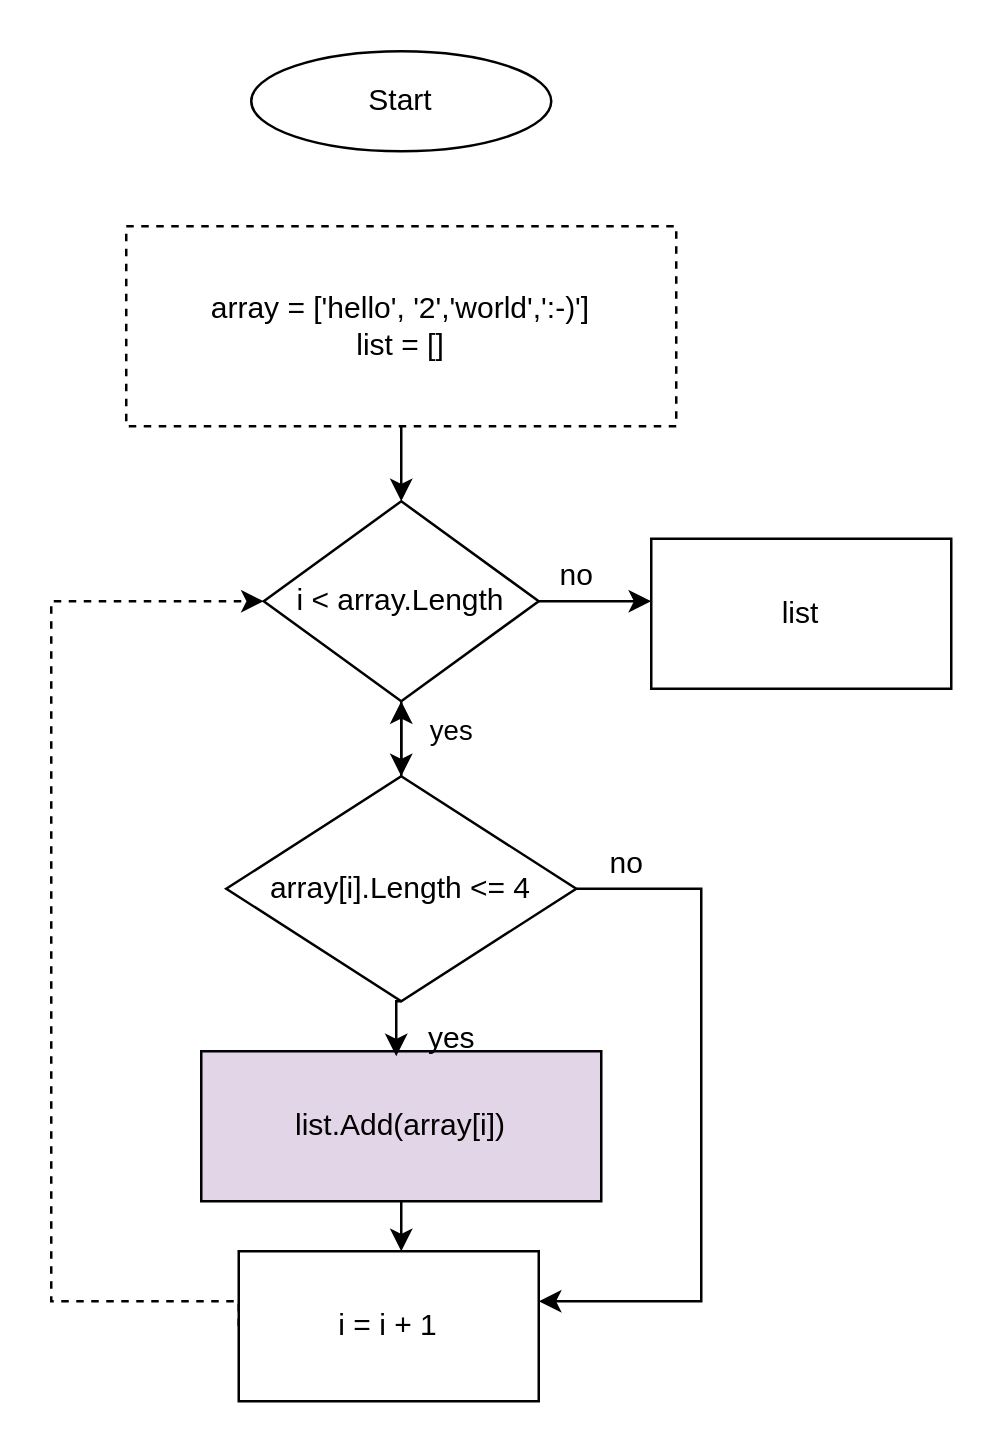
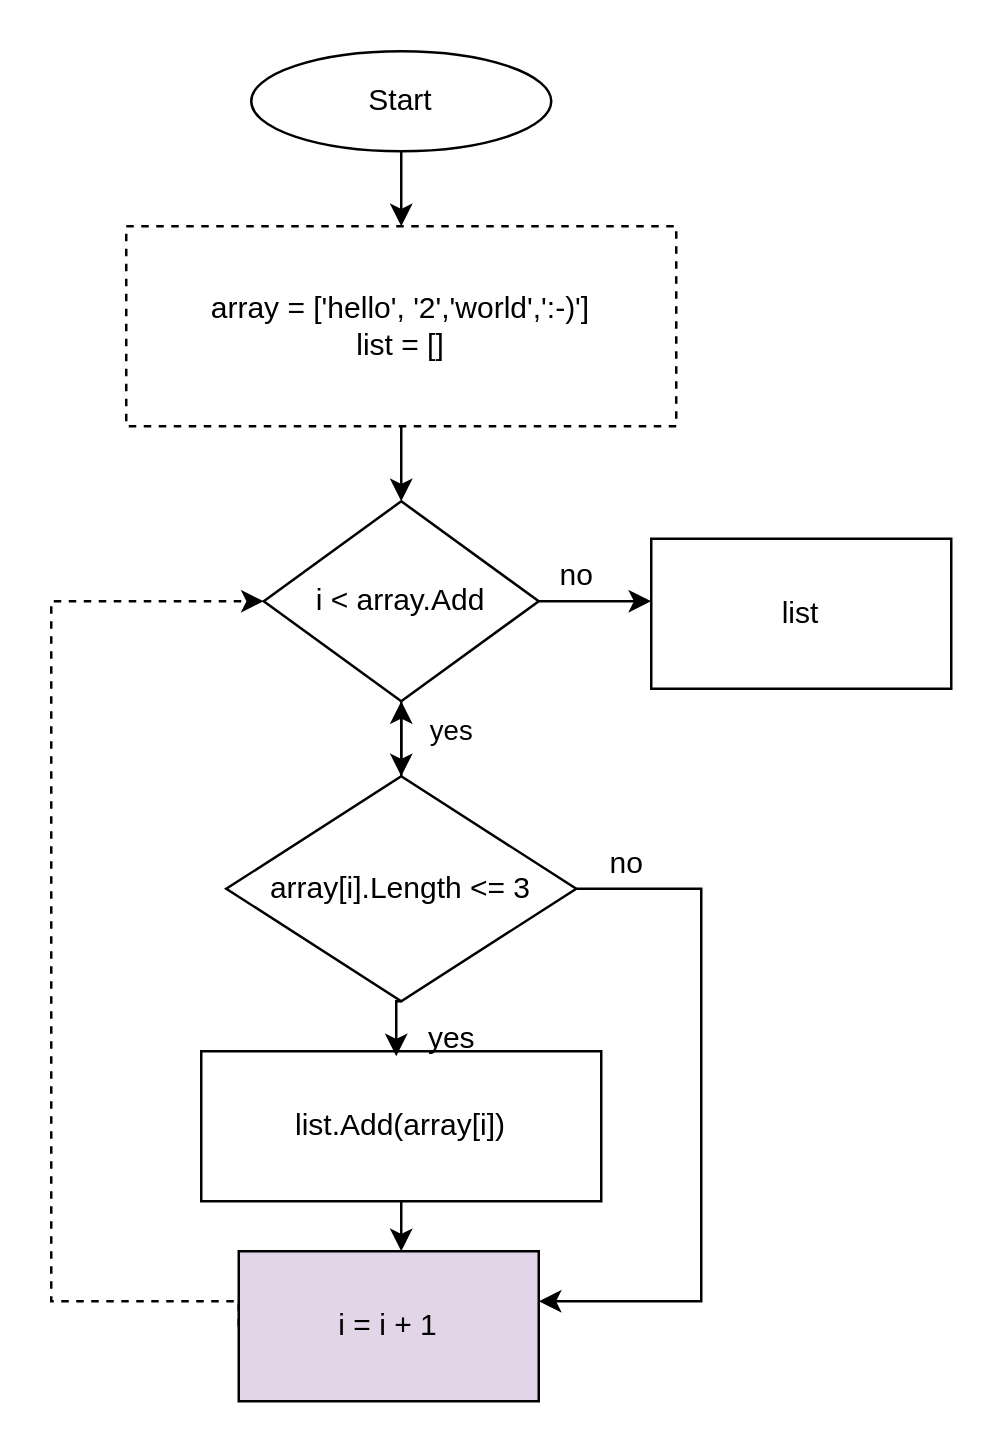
  <mxCell id="0" />
  <mxCell id="1" parent="0" />
+ <mxCell id="2" style="edgeStyle=orthogonalEdgeStyle;rounded=0;orthogonalLoop=1;jettySize=auto;html=1;exitX=0.5;exitY=1;exitDx=0;exitDy=0;" edge="1" parent="1" source="3" target="5"><mxGeometry relative="1" as="geometry" /></mxCell>
  <mxCell id="3" value="Start" style="ellipse;whiteSpace=wrap;html=1;arcSize=50;" vertex="1" parent="1"><mxGeometry x="100" y="20" width="120" height="40" as="geometry" /></mxCell>
  <mxCell id="4" style="edgeStyle=orthogonalEdgeStyle;rounded=0;orthogonalLoop=1;jettySize=auto;html=1;exitX=0.5;exitY=1;exitDx=0;exitDy=0;entryX=0.5;entryY=0;entryDx=0;entryDy=0;" edge="1" parent="1" source="5" target="8"><mxGeometry relative="1" as="geometry" /></mxCell>
  <mxCell id="5" value="array = ['hello', '2','world',':-)']&lt;br&gt;list = []" style="rounded=0;whiteSpace=wrap;html=1;dashed=1;" vertex="1" parent="1"><mxGeometry x="50" y="90" width="220" height="80" as="geometry" /></mxCell>
  <mxCell id="6" style="edgeStyle=orthogonalEdgeStyle;rounded=0;orthogonalLoop=1;jettySize=auto;html=1;exitX=0.5;exitY=1;exitDx=0;exitDy=0;" edge="1" parent="1" source="8"><mxGeometry relative="1" as="geometry"><mxPoint x="160" y="310" as="targetPoint" /></mxGeometry></mxCell>
  <mxCell id="7" style="edgeStyle=orthogonalEdgeStyle;rounded=0;orthogonalLoop=1;jettySize=auto;html=1;exitX=1;exitY=0.5;exitDx=0;exitDy=0;" edge="1" parent="1" source="8"><mxGeometry relative="1" as="geometry"><mxPoint x="260" y="240" as="targetPoint" /></mxGeometry></mxCell>
- <mxCell id="8" value="i &amp;lt; array.Length" style="rhombus;whiteSpace=wrap;html=1;" vertex="1" parent="1"><mxGeometry x="105" y="200" width="110" height="80" as="geometry" /></mxCell>
+ <mxCell id="8" value="i &amp;lt; array.Add" style="rhombus;whiteSpace=wrap;html=1;" vertex="1" parent="1"><mxGeometry x="105" y="200" width="110" height="80" as="geometry" /></mxCell>
  <mxCell id="9" value="yes" style="edgeStyle=orthogonalEdgeStyle;rounded=0;orthogonalLoop=1;jettySize=auto;html=1;startArrow=none;" edge="1" parent="1" source="16" target="8"><mxGeometry x="0.2" y="-20" relative="1" as="geometry"><mxPoint as="offset" /><Array as="points"><mxPoint x="160" y="340" /></Array></mxGeometry></mxCell>
  <mxCell id="10" style="edgeStyle=orthogonalEdgeStyle;rounded=0;orthogonalLoop=1;jettySize=auto;html=1;exitX=0.5;exitY=1;exitDx=0;exitDy=0;" edge="1" parent="1" source="11"><mxGeometry relative="1" as="geometry"><mxPoint x="160" y="500" as="targetPoint" /></mxGeometry></mxCell>
- <mxCell id="11" value="list.Add(array[i])" style="rounded=0;whiteSpace=wrap;html=1;fillColor=#e1d5e7;" vertex="1" parent="1"><mxGeometry x="80" y="420" width="160" height="60" as="geometry" /></mxCell>
+ <mxCell id="11" value="list.Add(array[i])" style="rounded=0;whiteSpace=wrap;html=1;" vertex="1" parent="1"><mxGeometry x="80" y="420" width="160" height="60" as="geometry" /></mxCell>
  <mxCell id="12" style="edgeStyle=orthogonalEdgeStyle;rounded=0;orthogonalLoop=1;jettySize=auto;html=1;exitX=0;exitY=0.5;exitDx=0;exitDy=0;entryX=0;entryY=0.5;entryDx=0;entryDy=0;dashed=1;" edge="1" parent="1" source="13" target="8"><mxGeometry relative="1" as="geometry"><Array as="points"><mxPoint x="95" y="520" /><mxPoint x="20" y="520" /><mxPoint x="20" y="240" /></Array></mxGeometry></mxCell>
- <mxCell id="13" value="i = i + 1" style="rounded=0;whiteSpace=wrap;html=1;" vertex="1" parent="1"><mxGeometry x="95" y="500" width="120" height="60" as="geometry" /></mxCell>
+ <mxCell id="13" value="i = i + 1" style="rounded=0;whiteSpace=wrap;html=1;fillColor=#e1d5e7;" vertex="1" parent="1"><mxGeometry x="95" y="500" width="120" height="60" as="geometry" /></mxCell>
  <mxCell id="14" style="edgeStyle=orthogonalEdgeStyle;rounded=0;orthogonalLoop=1;jettySize=auto;html=1;exitX=0.5;exitY=1;exitDx=0;exitDy=0;entryX=-0.05;entryY=0.733;entryDx=0;entryDy=0;entryPerimeter=0;" edge="1" parent="1" source="16" target="17"><mxGeometry relative="1" as="geometry" /></mxCell>
  <mxCell id="15" style="edgeStyle=orthogonalEdgeStyle;rounded=0;orthogonalLoop=1;jettySize=auto;html=1;exitX=1;exitY=0.5;exitDx=0;exitDy=0;" edge="1" parent="1" source="16"><mxGeometry relative="1" as="geometry"><mxPoint x="215" y="520" as="targetPoint" /><Array as="points"><mxPoint x="280" y="355" /><mxPoint x="280" y="520" /><mxPoint x="215" y="520" /></Array></mxGeometry></mxCell>
- <mxCell id="16" value="array[i].Length &amp;lt;= 4" style="rhombus;whiteSpace=wrap;html=1;" vertex="1" parent="1"><mxGeometry x="90" y="310" width="140" height="90" as="geometry" /></mxCell>
+ <mxCell id="16" value="array[i].Length &amp;lt;= 3" style="rhombus;whiteSpace=wrap;html=1;" vertex="1" parent="1"><mxGeometry x="90" y="310" width="140" height="90" as="geometry" /></mxCell>
  <mxCell id="17" value="yes" style="text;html=1;align=center;verticalAlign=middle;resizable=0;points=[];autosize=1;strokeColor=none;fillColor=none;" vertex="1" parent="1"><mxGeometry x="160" y="400" width="40" height="30" as="geometry" /></mxCell>
  <mxCell id="18" value="no" style="text;html=1;align=center;verticalAlign=middle;resizable=0;points=[];autosize=1;strokeColor=none;fillColor=none;" vertex="1" parent="1"><mxGeometry x="210" y="215" width="40" height="30" as="geometry" /></mxCell>
  <mxCell id="19" value="list" style="rounded=0;whiteSpace=wrap;html=1;" vertex="1" parent="1"><mxGeometry x="260" y="215" width="120" height="60" as="geometry" /></mxCell>
  <mxCell id="20" value="no" style="text;html=1;align=center;verticalAlign=middle;resizable=0;points=[];autosize=1;strokeColor=none;fillColor=none;" vertex="1" parent="1"><mxGeometry x="230" y="330" width="40" height="30" as="geometry" /></mxCell>
